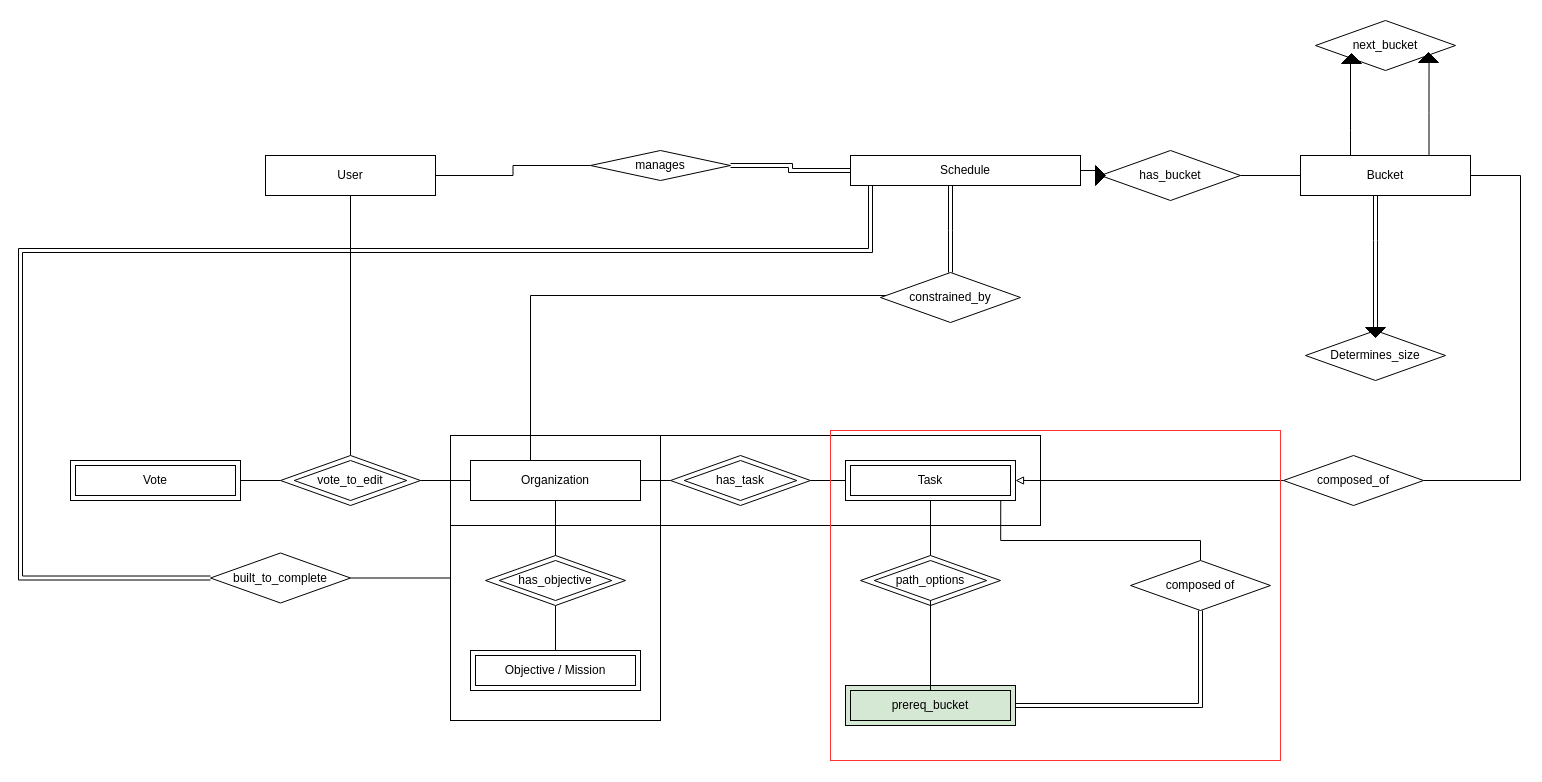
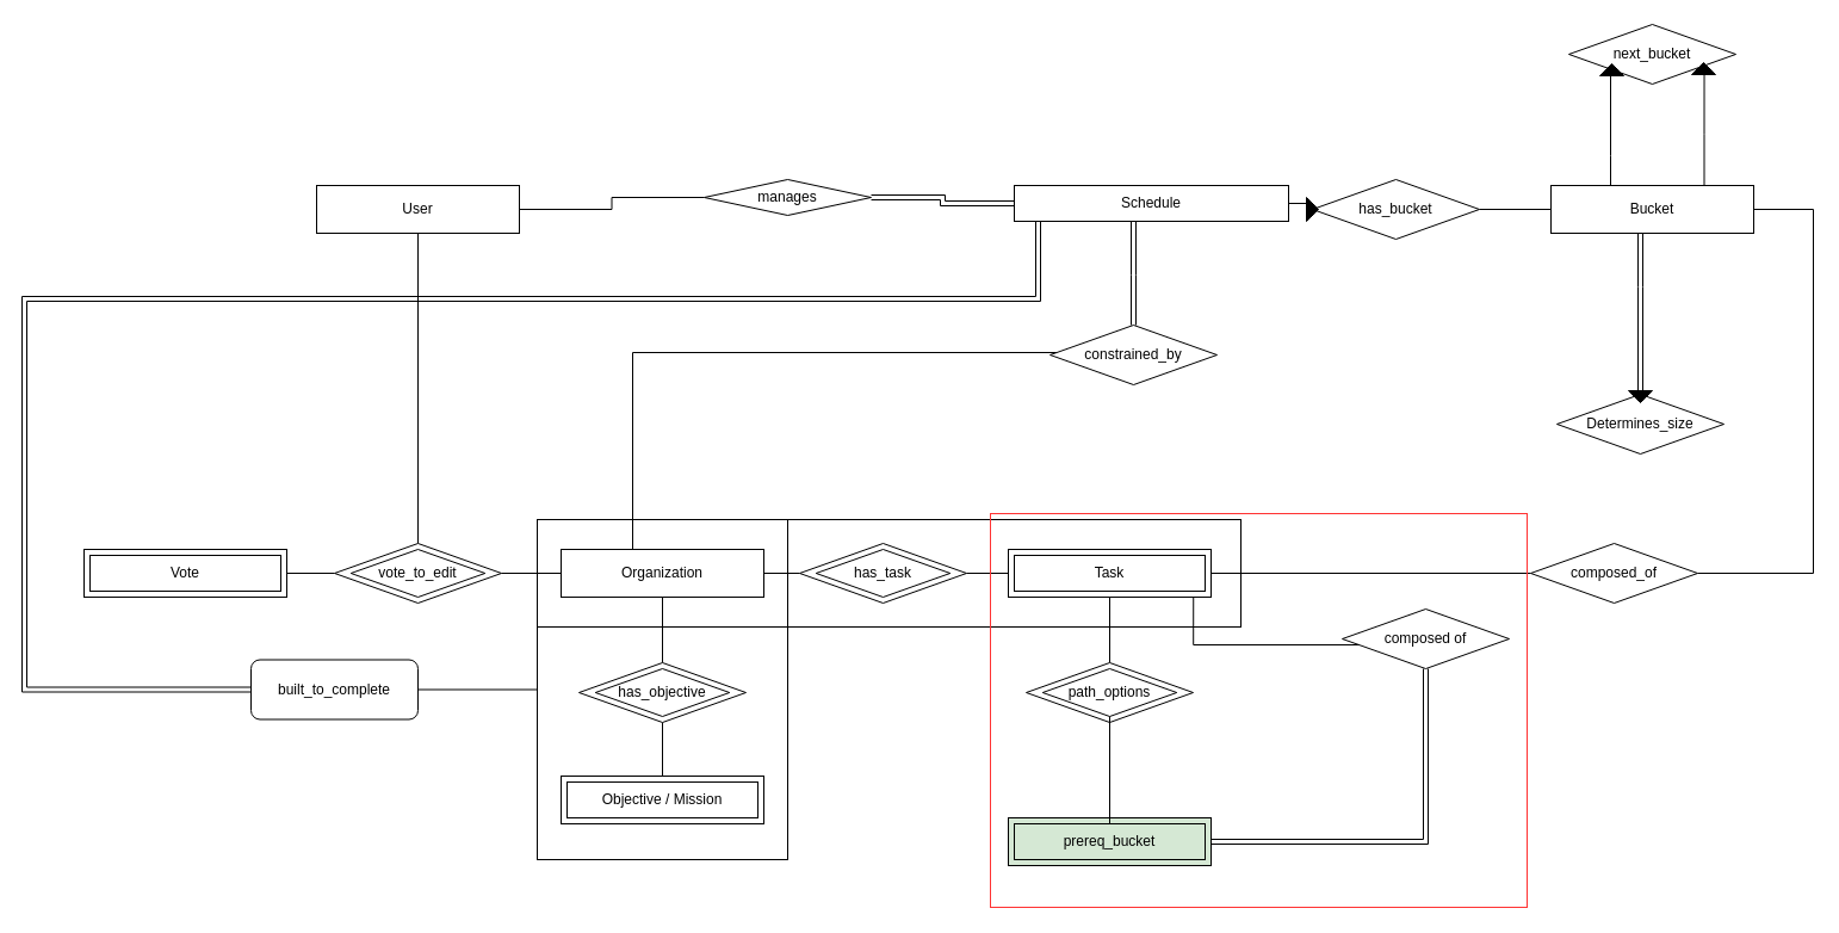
  <mxCell id="0" />
  <mxCell id="1" parent="0" />
  <mxCell id="2" value="" style="rounded=0;whiteSpace=wrap;html=1;fillColor=none;" parent="1" vertex="1"><mxGeometry x="450" y="435" width="210" height="285" as="geometry" /></mxCell>
  <mxCell id="3" value="" style="rounded=0;whiteSpace=wrap;html=1;fillColor=none;" parent="1" vertex="1"><mxGeometry x="450" y="435" width="590" height="90" as="geometry" /></mxCell>
  <mxCell id="4" style="edgeStyle=orthogonalEdgeStyle;shape=link;rounded=0;orthogonalLoop=1;jettySize=auto;html=1;entryX=0.5;entryY=0;entryDx=0;entryDy=0;endArrow=none;endFill=0;" parent="1" source="7" target="33" edge="1"><mxGeometry relative="1" as="geometry"><Array as="points"><mxPoint x="950" y="230" /><mxPoint x="950" y="230" /></Array></mxGeometry></mxCell>
  <mxCell id="5" style="edgeStyle=orthogonalEdgeStyle;rounded=0;orthogonalLoop=1;jettySize=auto;html=1;entryX=-0.024;entryY=0.497;entryDx=0;entryDy=0;entryPerimeter=0;endArrow=none;endFill=0;" parent="1" source="7" target="40" edge="1"><mxGeometry relative="1" as="geometry" /></mxCell>
  <mxCell id="6" style="edgeStyle=orthogonalEdgeStyle;rounded=0;orthogonalLoop=1;jettySize=auto;html=1;entryX=0;entryY=0.5;entryDx=0;entryDy=0;endArrow=none;endFill=0;shape=link;" parent="1" source="7" target="50" edge="1"><mxGeometry relative="1" as="geometry"><Array as="points"><mxPoint x="870" y="250" /><mxPoint x="20" y="250" /><mxPoint x="20" y="578" /></Array></mxGeometry></mxCell>
  <mxCell id="7" value="Schedule" style="rounded=0;whiteSpace=wrap;html=1;" parent="1" vertex="1"><mxGeometry x="850" y="155" width="230" height="30" as="geometry" /></mxCell>
  <mxCell id="8" style="edgeStyle=orthogonalEdgeStyle;rounded=0;orthogonalLoop=1;jettySize=auto;html=1;entryX=0.5;entryY=0;entryDx=0;entryDy=0;endArrow=none;endFill=0;" parent="1" source="9" target="28" edge="1"><mxGeometry relative="1" as="geometry" /></mxCell>
  <mxCell id="9" value="Organization" style="rounded=0;whiteSpace=wrap;html=1;" parent="1" vertex="1"><mxGeometry x="470" y="460" width="170" height="40" as="geometry" /></mxCell>
  <mxCell id="10" value="Objective / Mission&lt;span style=&quot;color: rgba(0, 0, 0, 0); font-family: monospace; font-size: 0px; text-align: start;&quot;&gt;%3CmxGraphModel%3E%3Croot%3E%3CmxCell%20id%3D%220%22%2F%3E%3CmxCell%20id%3D%221%22%20parent%3D%220%22%2F%3E%3CmxCell%20id%3D%222%22%20value%3D%22Schedule%22%20style%3D%22rounded%3D0%3BwhiteSpace%3Dwrap%3Bhtml%3D1%3B%22%20vertex%3D%221%22%20parent%3D%221%22%3E%3CmxGeometry%20x%3D%22110%22%20y%3D%22410%22%20width%3D%22170%22%20height%3D%2240%22%20as%3D%22geometry%22%2F%3E%3C%2FmxCell%3E%3C%2Froot%3E%3C%2FmxGraphModel%3E&lt;/span&gt;" style="rounded=0;whiteSpace=wrap;html=1;" parent="1" vertex="1"><mxGeometry x="470" y="650" width="170" height="40" as="geometry" /></mxCell>
  <mxCell id="11" style="edgeStyle=orthogonalEdgeStyle;rounded=0;orthogonalLoop=1;jettySize=auto;html=1;entryX=1;entryY=0.5;entryDx=0;entryDy=0;endArrow=none;endFill=0;" parent="1" source="12" target="22" edge="1"><mxGeometry relative="1" as="geometry" /></mxCell>
  <mxCell id="12" value="Task" style="rounded=0;whiteSpace=wrap;html=1;" parent="1" vertex="1"><mxGeometry x="845" y="460" width="170" height="40" as="geometry" /></mxCell>
  <mxCell id="13" style="edgeStyle=orthogonalEdgeStyle;rounded=0;orthogonalLoop=1;jettySize=auto;html=1;entryX=0;entryY=0.5;entryDx=0;entryDy=0;endArrow=none;endFill=0;" parent="1" source="15" target="31" edge="1"><mxGeometry relative="1" as="geometry" /></mxCell>
  <mxCell id="14" style="edgeStyle=orthogonalEdgeStyle;rounded=0;orthogonalLoop=1;jettySize=auto;html=1;entryX=0.5;entryY=0;entryDx=0;entryDy=0;endArrow=none;endFill=0;" parent="1" source="15" target="25" edge="1"><mxGeometry relative="1" as="geometry" /></mxCell>
  <mxCell id="15" value="User" style="rounded=0;whiteSpace=wrap;html=1;" parent="1" vertex="1"><mxGeometry x="265" y="155" width="170" height="40" as="geometry" /></mxCell>
  <mxCell id="16" style="edgeStyle=orthogonalEdgeStyle;rounded=0;orthogonalLoop=1;jettySize=auto;html=1;entryX=0;entryY=0.5;entryDx=0;entryDy=0;endArrow=none;endFill=0;" parent="1" source="17" target="25" edge="1"><mxGeometry relative="1" as="geometry" /></mxCell>
  <mxCell id="17" value="Vote" style="rounded=0;whiteSpace=wrap;html=1;" parent="1" vertex="1"><mxGeometry x="70" y="460" width="170" height="40" as="geometry" /></mxCell>
  <mxCell id="18" value="" style="rounded=0;whiteSpace=wrap;html=1;fillColor=none;" parent="1" vertex="1"><mxGeometry x="850" y="465" width="160" height="30" as="geometry" /></mxCell>
  <mxCell id="19" value="" style="rounded=0;whiteSpace=wrap;html=1;fillColor=none;" parent="1" vertex="1"><mxGeometry x="475" y="655" width="160" height="30" as="geometry" /></mxCell>
  <mxCell id="20" value="" style="rounded=0;whiteSpace=wrap;html=1;fillColor=none;" parent="1" vertex="1"><mxGeometry x="75" y="465" width="160" height="30" as="geometry" /></mxCell>
  <mxCell id="21" style="edgeStyle=orthogonalEdgeStyle;rounded=0;orthogonalLoop=1;jettySize=auto;html=1;endArrow=none;endFill=0;entryX=1;entryY=0.5;entryDx=0;entryDy=0;" parent="1" source="22" target="9" edge="1"><mxGeometry relative="1" as="geometry"><mxPoint x="660" y="480" as="targetPoint" /></mxGeometry></mxCell>
  <mxCell id="22" value="has_task" style="rhombus;whiteSpace=wrap;html=1;fillColor=default;" parent="1" vertex="1"><mxGeometry x="670" y="455" width="140" height="50" as="geometry" /></mxCell>
  <mxCell id="23" value="" style="rhombus;whiteSpace=wrap;html=1;fillColor=none;" parent="1" vertex="1"><mxGeometry x="683.75" y="460" width="112.5" height="40" as="geometry" /></mxCell>
  <mxCell id="24" style="edgeStyle=orthogonalEdgeStyle;rounded=0;orthogonalLoop=1;jettySize=auto;html=1;entryX=0;entryY=0.5;entryDx=0;entryDy=0;endArrow=none;endFill=0;" parent="1" source="25" target="9" edge="1"><mxGeometry relative="1" as="geometry" /></mxCell>
  <mxCell id="25" value="vote_to_edit" style="rhombus;whiteSpace=wrap;html=1;fillColor=default;" parent="1" vertex="1"><mxGeometry x="280" y="455" width="140" height="50" as="geometry" /></mxCell>
  <mxCell id="26" value="" style="rhombus;whiteSpace=wrap;html=1;fillColor=none;" parent="1" vertex="1"><mxGeometry x="293.75" y="460" width="112.5" height="40" as="geometry" /></mxCell>
  <mxCell id="27" style="edgeStyle=orthogonalEdgeStyle;rounded=0;orthogonalLoop=1;jettySize=auto;html=1;entryX=0.5;entryY=0;entryDx=0;entryDy=0;endArrow=none;endFill=0;" parent="1" source="28" target="10" edge="1"><mxGeometry relative="1" as="geometry" /></mxCell>
  <mxCell id="28" value="has_objective" style="rhombus;whiteSpace=wrap;html=1;fillColor=default;" parent="1" vertex="1"><mxGeometry x="485" y="555" width="140" height="50" as="geometry" /></mxCell>
  <mxCell id="29" value="" style="rhombus;whiteSpace=wrap;html=1;fillColor=none;" parent="1" vertex="1"><mxGeometry x="498.75" y="560" width="112.5" height="40" as="geometry" /></mxCell>
  <mxCell id="30" style="edgeStyle=orthogonalEdgeStyle;rounded=0;orthogonalLoop=1;jettySize=auto;html=1;entryX=0;entryY=0.5;entryDx=0;entryDy=0;endArrow=none;endFill=0;shape=link;" parent="1" source="31" target="7" edge="1"><mxGeometry relative="1" as="geometry" /></mxCell>
  <mxCell id="31" value="manages" style="rhombus;whiteSpace=wrap;html=1;fillColor=default;" parent="1" vertex="1"><mxGeometry x="590" y="150" width="140" height="30" as="geometry" /></mxCell>
  <mxCell id="32" style="edgeStyle=orthogonalEdgeStyle;rounded=0;orthogonalLoop=1;jettySize=auto;html=1;endArrow=none;endFill=0;" parent="1" source="33" target="9" edge="1"><mxGeometry relative="1" as="geometry"><Array as="points"><mxPoint x="530" y="295" /></Array></mxGeometry></mxCell>
  <mxCell id="33" value="constrained_by" style="rhombus;whiteSpace=wrap;html=1;fillColor=default;" parent="1" vertex="1"><mxGeometry x="880" y="272" width="140" height="50" as="geometry" /></mxCell>
  <mxCell id="34" style="edgeStyle=orthogonalEdgeStyle;rounded=0;orthogonalLoop=1;jettySize=auto;html=1;entryX=0.5;entryY=0;entryDx=0;entryDy=0;endArrow=none;endFill=0;shape=link;" parent="1" source="38" target="41" edge="1"><mxGeometry relative="1" as="geometry"><Array as="points"><mxPoint x="1375" y="240" /><mxPoint x="1375" y="240" /></Array></mxGeometry></mxCell>
  <mxCell id="35" style="edgeStyle=orthogonalEdgeStyle;rounded=0;orthogonalLoop=1;jettySize=auto;html=1;entryX=0;entryY=1;entryDx=0;entryDy=0;endArrow=none;endFill=0;" parent="1" source="38" target="43" edge="1"><mxGeometry relative="1" as="geometry"><Array as="points"><mxPoint x="1350" y="130" /><mxPoint x="1350" y="130" /></Array></mxGeometry></mxCell>
  <mxCell id="36" style="edgeStyle=orthogonalEdgeStyle;rounded=0;orthogonalLoop=1;jettySize=auto;html=1;entryX=0.811;entryY=0.707;entryDx=0;entryDy=0;entryPerimeter=0;endArrow=none;endFill=0;" parent="1" source="38" target="43" edge="1"><mxGeometry relative="1" as="geometry"><Array as="points"><mxPoint x="1429" y="112" /></Array></mxGeometry></mxCell>
  <mxCell id="37" style="edgeStyle=orthogonalEdgeStyle;rounded=0;orthogonalLoop=1;jettySize=auto;html=1;entryX=1;entryY=0.5;entryDx=0;entryDy=0;endArrow=none;endFill=0;" parent="1" source="38" target="48" edge="1"><mxGeometry relative="1" as="geometry"><Array as="points"><mxPoint x="1520" y="175" /><mxPoint x="1520" y="480" /></Array></mxGeometry></mxCell>
  <mxCell id="38" value="Bucket" style="rounded=0;whiteSpace=wrap;html=1;" parent="1" vertex="1"><mxGeometry x="1300" y="155" width="170" height="40" as="geometry" /></mxCell>
  <mxCell id="39" style="edgeStyle=orthogonalEdgeStyle;rounded=0;orthogonalLoop=1;jettySize=auto;html=1;entryX=0;entryY=0.5;entryDx=0;entryDy=0;endArrow=none;endFill=0;" parent="1" source="40" target="38" edge="1"><mxGeometry relative="1" as="geometry" /></mxCell>
  <mxCell id="40" value="has_bucket" style="rhombus;whiteSpace=wrap;html=1;fillColor=default;" parent="1" vertex="1"><mxGeometry x="1100" y="150" width="140" height="50" as="geometry" /></mxCell>
  <mxCell id="41" value="Determines_size" style="rhombus;whiteSpace=wrap;html=1;fillColor=default;" parent="1" vertex="1"><mxGeometry x="1305" y="330" width="140" height="50" as="geometry" /></mxCell>
  <mxCell id="42" value="" style="triangle;whiteSpace=wrap;html=1;fillColor=#000000;rotation=90;" parent="1" vertex="1"><mxGeometry x="1370" y="322" width="10" height="20" as="geometry" /></mxCell>
  <mxCell id="43" value="next_bucket" style="rhombus;whiteSpace=wrap;html=1;fillColor=default;" parent="1" vertex="1"><mxGeometry x="1315" y="20" width="140" height="50" as="geometry" /></mxCell>
  <mxCell id="44" value="" style="triangle;whiteSpace=wrap;html=1;fillColor=#000000;rotation=0;" parent="1" vertex="1"><mxGeometry x="1095" y="165" width="10" height="20" as="geometry" /></mxCell>
  <mxCell id="45" value="" style="triangle;whiteSpace=wrap;html=1;fillColor=#000000;rotation=-90;" parent="1" vertex="1"><mxGeometry x="1346" y="48" width="10" height="20" as="geometry" /></mxCell>
  <mxCell id="46" value="" style="triangle;whiteSpace=wrap;html=1;fillColor=#000000;rotation=-90;" parent="1" vertex="1"><mxGeometry x="1423" y="47" width="10" height="20" as="geometry" /></mxCell>
- <mxCell id="47" style="edgeStyle=orthogonalEdgeStyle;rounded=0;orthogonalLoop=1;jettySize=auto;html=1;endArrow=block;endFill=0;entryX=1;entryY=0.5;entryDx=0;entryDy=0;" parent="1" source="48" target="12" edge="1"><mxGeometry relative="1" as="geometry" /></mxCell>
+ <mxCell id="47" style="edgeStyle=orthogonalEdgeStyle;rounded=0;orthogonalLoop=1;jettySize=auto;html=1;endArrow=none;endFill=0;entryX=1;entryY=0.5;entryDx=0;entryDy=0;" parent="1" source="48" target="12" edge="1"><mxGeometry relative="1" as="geometry" /></mxCell>
  <mxCell id="48" value="composed_of" style="rhombus;whiteSpace=wrap;html=1;fillColor=default;" parent="1" vertex="1"><mxGeometry x="1283" y="455" width="140" height="50" as="geometry" /></mxCell>
  <mxCell id="49" style="edgeStyle=orthogonalEdgeStyle;rounded=0;orthogonalLoop=1;jettySize=auto;html=1;entryX=0;entryY=0.5;entryDx=0;entryDy=0;endArrow=none;endFill=0;" parent="1" source="50" target="2" edge="1"><mxGeometry relative="1" as="geometry" /></mxCell>
- <mxCell id="50" value="built_to_complete" style="rhombus;whiteSpace=wrap;html=1;fillColor=default;" parent="1" vertex="1"><mxGeometry x="210" y="552.5" width="140" height="50" as="geometry" /></mxCell>
+ <mxCell id="50" value="built_to_complete" style="whiteSpace=wrap;html=1;fillColor=default;rounded=1;" parent="1" vertex="1"><mxGeometry x="210" y="552.5" width="140" height="50" as="geometry" /></mxCell>
  <mxCell id="51" style="edgeStyle=orthogonalEdgeStyle;rounded=0;orthogonalLoop=1;jettySize=auto;html=1;entryX=0.5;entryY=1;entryDx=0;entryDy=0;endArrow=none;endFill=0;" parent="1" source="52" target="12" edge="1"><mxGeometry relative="1" as="geometry" /></mxCell>
  <mxCell id="52" value="path_options" style="rhombus;whiteSpace=wrap;html=1;fillColor=default;" parent="1" vertex="1"><mxGeometry x="860" y="555" width="140" height="50" as="geometry" /></mxCell>
  <mxCell id="53" style="edgeStyle=orthogonalEdgeStyle;rounded=0;orthogonalLoop=1;jettySize=auto;html=1;entryX=0.5;entryY=1;entryDx=0;entryDy=0;endArrow=none;endFill=0;shape=link;" parent="1" source="54" target="59" edge="1"><mxGeometry relative="1" as="geometry" /></mxCell>
  <mxCell id="54" value="prereq_bucket" style="rounded=0;whiteSpace=wrap;html=1;fillColor=#d5e8d4;" parent="1" vertex="1"><mxGeometry x="845" y="685" width="170" height="40" as="geometry" /></mxCell>
  <mxCell id="55" style="edgeStyle=orthogonalEdgeStyle;rounded=0;orthogonalLoop=1;jettySize=auto;html=1;entryX=0.5;entryY=1;entryDx=0;entryDy=0;endArrow=none;endFill=0;" parent="1" source="56" target="57" edge="1"><mxGeometry relative="1" as="geometry" /></mxCell>
  <mxCell id="56" value="" style="rounded=0;whiteSpace=wrap;html=1;fillColor=none;" parent="1" vertex="1"><mxGeometry x="850" y="690" width="160" height="30" as="geometry" /></mxCell>
  <mxCell id="57" value="" style="rhombus;whiteSpace=wrap;html=1;fillColor=none;" parent="1" vertex="1"><mxGeometry x="873.75" y="560" width="112.5" height="40" as="geometry" /></mxCell>
  <mxCell id="58" style="edgeStyle=orthogonalEdgeStyle;rounded=0;orthogonalLoop=1;jettySize=auto;html=1;entryX=0.939;entryY=1.182;entryDx=0;entryDy=0;entryPerimeter=0;endArrow=none;endFill=0;" parent="1" source="59" target="18" edge="1"><mxGeometry relative="1" as="geometry"><Array as="points"><mxPoint x="1200" y="540" /><mxPoint x="1000" y="540" /></Array></mxGeometry></mxCell>
- <mxCell id="59" value="composed of" style="rhombus;whiteSpace=wrap;html=1;fillColor=default;" parent="1" vertex="1"><mxGeometry x="1130" y="560" width="140" height="50" as="geometry" /></mxCell>
+ <mxCell id="59" value="composed of" style="rhombus;whiteSpace=wrap;html=1;fillColor=default;" parent="1" vertex="1"><mxGeometry x="1125" y="510" width="140" height="50" as="geometry" /></mxCell>
  <mxCell id="60" value="" style="rounded=0;whiteSpace=wrap;html=1;fillColor=none;strokeColor=#FF3333;" parent="1" vertex="1"><mxGeometry x="830" y="430" width="450" height="330" as="geometry" /></mxCell>
